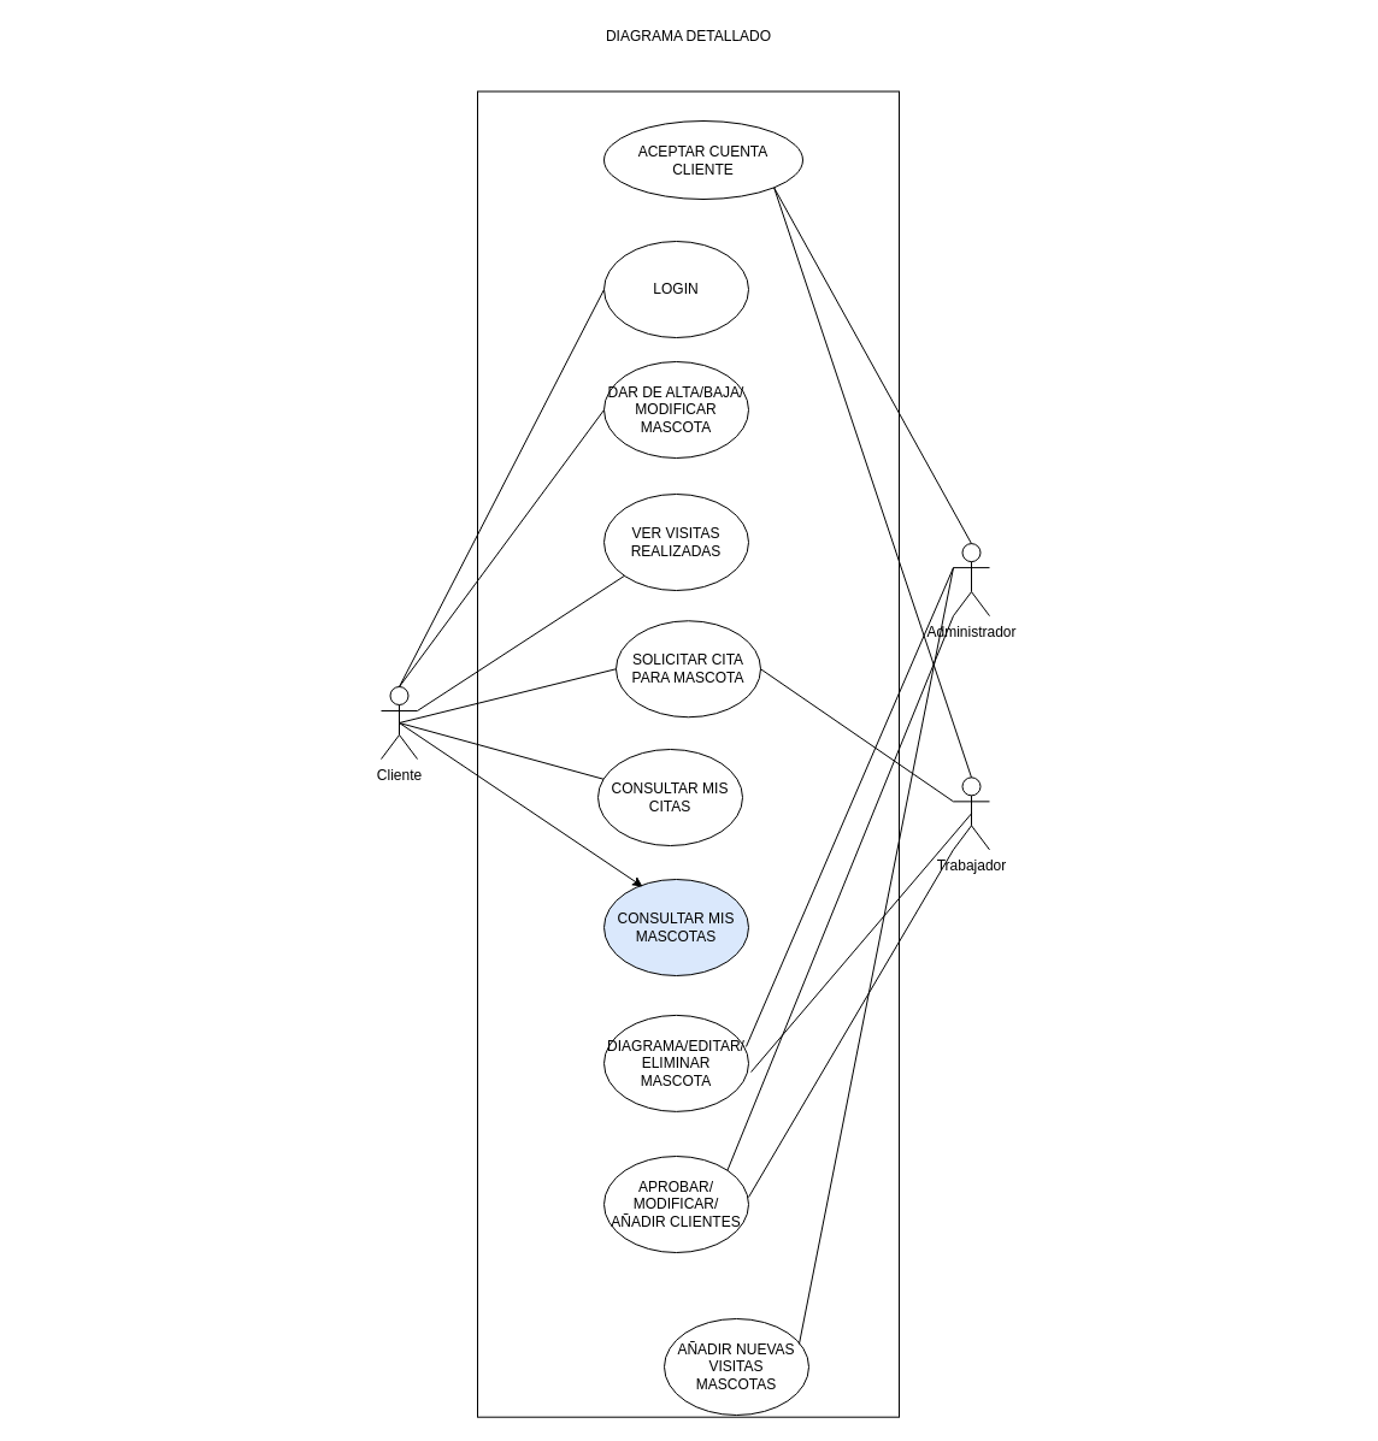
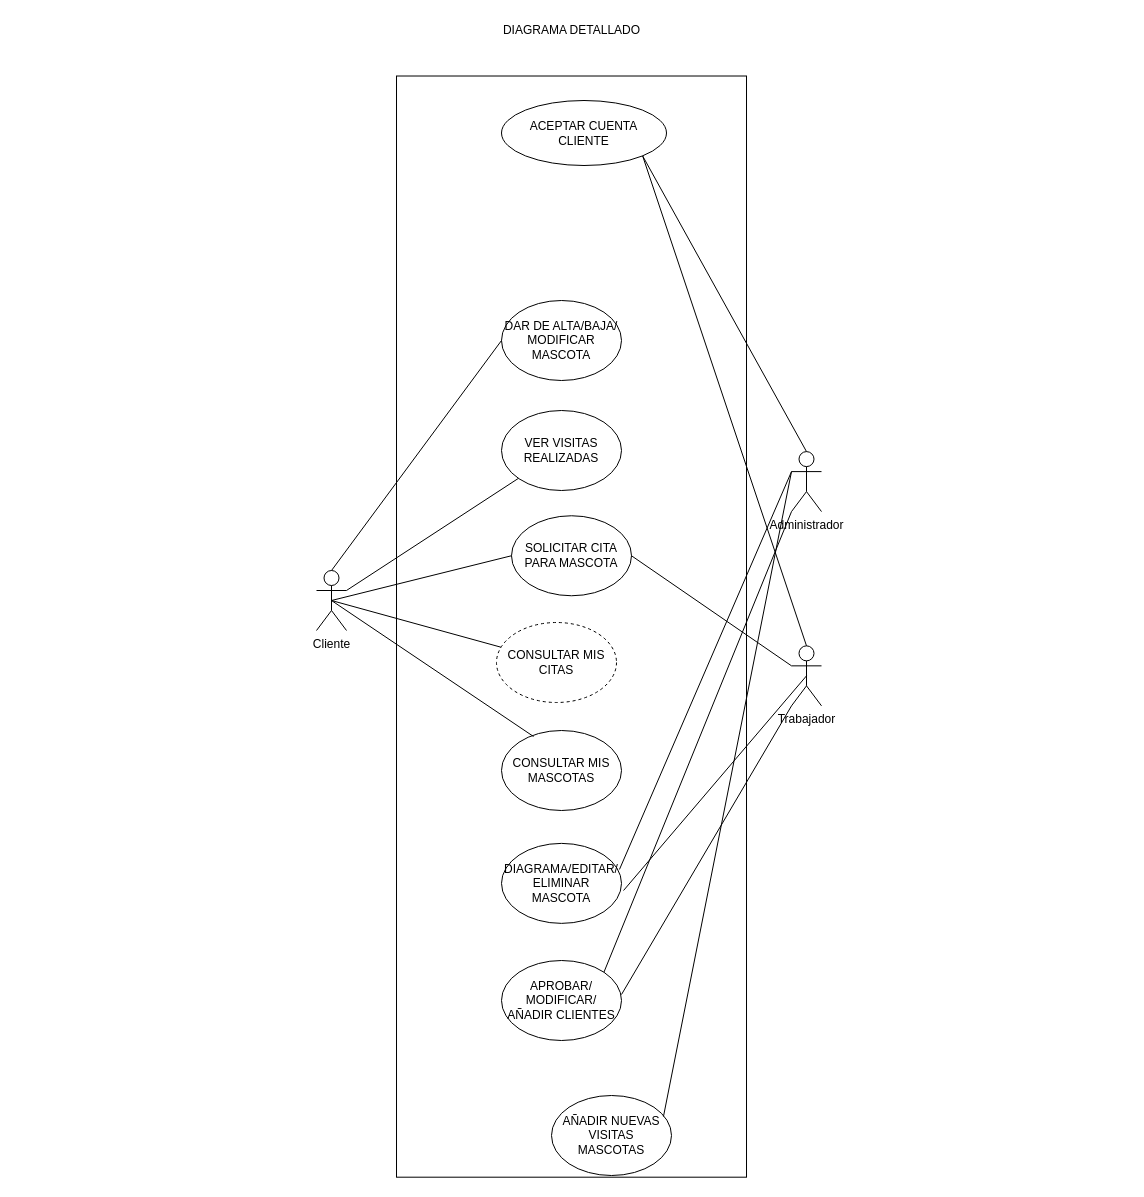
  <mxCell id="0" />
  <mxCell id="1" parent="0" />
  <mxCell id="2" value="" style="rounded=0;whiteSpace=wrap;html=1;rotation=90;" vertex="1" parent="1"><mxGeometry x="20.42" y="451.1" width="1101.18" height="350" as="geometry" /></mxCell>
  <mxCell id="3" value="DIAGRAMA DETALLADO" style="text;html=1;align=center;verticalAlign=middle;resizable=0;points=[];autosize=1;strokeColor=none;fillColor=none;" vertex="1" parent="1"><mxGeometry x="496" y="20" width="150" height="20" as="geometry" /></mxCell>
  <mxCell id="4" value="&lt;font style=&quot;vertical-align: inherit;&quot;&gt;&lt;font style=&quot;vertical-align: inherit;&quot;&gt;Trabajador&lt;/font&gt;&lt;/font&gt;" style="shape=umlActor;verticalLabelPosition=bottom;verticalAlign=top;html=1;outlineConnect=0;" vertex="1" parent="1"><mxGeometry x="791" y="645.35" width="30" height="60" as="geometry" /></mxCell>
  <mxCell id="5" value="&lt;font style=&quot;vertical-align: inherit;&quot;&gt;&lt;font style=&quot;vertical-align: inherit;&quot;&gt;Cliente&lt;br&gt;&lt;/font&gt;&lt;/font&gt;" style="shape=umlActor;verticalLabelPosition=bottom;verticalAlign=top;html=1;outlineConnect=0;" vertex="1" parent="1"><mxGeometry x="316" y="570" width="30" height="60" as="geometry" /></mxCell>
  <mxCell id="6" value="&lt;font style=&quot;vertical-align: inherit;&quot;&gt;&lt;font style=&quot;vertical-align: inherit;&quot;&gt;Administrador&lt;/font&gt;&lt;/font&gt;" style="shape=umlActor;verticalLabelPosition=bottom;verticalAlign=top;html=1;outlineConnect=0;" vertex="1" parent="1"><mxGeometry x="791" y="451.1" width="30" height="60" as="geometry" /></mxCell>
  <mxCell id="7" value="ACEPTAR CUENTA&lt;br&gt;CLIENTE" style="ellipse;whiteSpace=wrap;html=1;" vertex="1" parent="1"><mxGeometry x="501" y="100" width="165" height="65" as="geometry" /></mxCell>
  <mxCell id="8" value="" style="endArrow=none;html=1;rounded=0;shadow=0;exitX=0.5;exitY=0;exitDx=0;exitDy=0;exitPerimeter=0;entryX=1;entryY=1;entryDx=0;entryDy=0;" edge="1" parent="1" source="6" target="7"><mxGeometry width="50" height="50" relative="1" as="geometry"><mxPoint x="791" y="360" as="sourcePoint" /><mxPoint x="841" y="310" as="targetPoint" /></mxGeometry></mxCell>
  <mxCell id="9" value="" style="endArrow=none;html=1;rounded=0;shadow=0;entryX=1;entryY=1;entryDx=0;entryDy=0;exitX=0.5;exitY=0;exitDx=0;exitDy=0;exitPerimeter=0;" edge="1" parent="1" source="4" target="7"><mxGeometry width="50" height="50" relative="1" as="geometry"><mxPoint x="571" y="470" as="sourcePoint" /><mxPoint x="621" y="420" as="targetPoint" /></mxGeometry></mxCell>
- <mxCell id="10" value="LOGIN" style="ellipse;whiteSpace=wrap;html=1;" vertex="1" parent="1"><mxGeometry x="501" y="200" width="120" height="80" as="geometry" /></mxCell>
- <mxCell id="11" value="" style="endArrow=none;html=1;rounded=0;shadow=0;exitX=0.5;exitY=0;exitDx=0;exitDy=0;exitPerimeter=0;entryX=0;entryY=0.5;entryDx=0;entryDy=0;" edge="1" parent="1" source="5" target="10"><mxGeometry width="50" height="50" relative="1" as="geometry"><mxPoint x="331" y="370" as="sourcePoint" /><mxPoint x="381" y="320" as="targetPoint" /></mxGeometry></mxCell>
  <mxCell id="12" value="DAR DE ALTA/BAJA/&lt;br&gt;MODIFICAR MASCOTA" style="ellipse;whiteSpace=wrap;html=1;" vertex="1" parent="1"><mxGeometry x="501" y="300" width="120" height="80" as="geometry" /></mxCell>
  <mxCell id="13" value="VER VISITAS REALIZADAS" style="ellipse;whiteSpace=wrap;html=1;" vertex="1" parent="1"><mxGeometry x="501" y="410" width="120" height="80" as="geometry" /></mxCell>
  <mxCell id="14" value="" style="endArrow=none;html=1;rounded=0;shadow=0;exitX=1;exitY=0.333;exitDx=0;exitDy=0;exitPerimeter=0;" edge="1" parent="1" source="5" target="13"><mxGeometry width="50" height="50" relative="1" as="geometry"><mxPoint x="451" y="740" as="sourcePoint" /><mxPoint x="501" y="690" as="targetPoint" /></mxGeometry></mxCell>
  <mxCell id="15" value="" style="endArrow=none;html=1;rounded=0;shadow=0;exitX=0.5;exitY=0;exitDx=0;exitDy=0;exitPerimeter=0;entryX=0;entryY=0.5;entryDx=0;entryDy=0;" edge="1" parent="1" source="5" target="12"><mxGeometry width="50" height="50" relative="1" as="geometry"><mxPoint x="465" y="750" as="sourcePoint" /><mxPoint x="515" y="700" as="targetPoint" /></mxGeometry></mxCell>
  <mxCell id="16" value="SOLICITAR CITA PARA MASCOTA" style="ellipse;whiteSpace=wrap;html=1;" vertex="1" parent="1"><mxGeometry x="511" y="515.25" width="120" height="80" as="geometry" /></mxCell>
- <mxCell id="17" value="CONSULTAR MIS CITAS" style="ellipse;whiteSpace=wrap;html=1;" vertex="1" parent="1"><mxGeometry x="496" y="622" width="120" height="80" as="geometry" /></mxCell>
- <mxCell id="18" value="CONSULTAR MIS MASCOTAS" style="ellipse;whiteSpace=wrap;html=1;fillColor=#dae8fc;" vertex="1" parent="1"><mxGeometry x="501" y="730" width="120" height="80" as="geometry" /></mxCell>
+ <mxCell id="17" value="CONSULTAR MIS CITAS" style="ellipse;whiteSpace=wrap;html=1;dashed=1;" vertex="1" parent="1"><mxGeometry x="496" y="622" width="120" height="80" as="geometry" /></mxCell>
+ <mxCell id="18" value="CONSULTAR MIS MASCOTAS" style="ellipse;whiteSpace=wrap;html=1;" vertex="1" parent="1"><mxGeometry x="501" y="730" width="120" height="80" as="geometry" /></mxCell>
  <mxCell id="19" value="" style="endArrow=none;html=1;rounded=0;shadow=0;exitX=1;exitY=0.5;exitDx=0;exitDy=0;entryX=0;entryY=0.333;entryDx=0;entryDy=0;entryPerimeter=0;" edge="1" parent="1" source="16" target="4"><mxGeometry width="50" height="50" relative="1" as="geometry"><mxPoint x="660" y="732" as="sourcePoint" /><mxPoint x="710" y="682" as="targetPoint" /></mxGeometry></mxCell>
  <mxCell id="20" value="" style="endArrow=none;html=1;rounded=0;shadow=0;exitX=0.5;exitY=0.5;exitDx=0;exitDy=0;exitPerimeter=0;entryX=0;entryY=0.5;entryDx=0;entryDy=0;" edge="1" parent="1" source="5" target="16"><mxGeometry width="50" height="50" relative="1" as="geometry"><mxPoint x="651" y="870" as="sourcePoint" /><mxPoint x="701" y="820" as="targetPoint" /></mxGeometry></mxCell>
  <mxCell id="21" value="" style="endArrow=none;html=1;rounded=0;shadow=0;exitX=0.5;exitY=0.5;exitDx=0;exitDy=0;exitPerimeter=0;" edge="1" parent="1" source="5" target="17"><mxGeometry width="50" height="50" relative="1" as="geometry"><mxPoint x="371" y="892" as="sourcePoint" /><mxPoint x="421" y="842" as="targetPoint" /></mxGeometry></mxCell>
- <mxCell id="22" value="" style="endArrow=classic;html=1;rounded=0;shadow=0;entryX=0.267;entryY=0.075;entryDx=0;entryDy=0;entryPerimeter=0;exitX=0.5;exitY=0.5;exitDx=0;exitDy=0;exitPerimeter=0;" edge="1" parent="1" source="5" target="18"><mxGeometry width="50" height="50" relative="1" as="geometry"><mxPoint x="440" y="950" as="sourcePoint" /><mxPoint x="490" y="900" as="targetPoint" /></mxGeometry></mxCell>
+ <mxCell id="22" value="" style="endArrow=none;html=1;rounded=0;shadow=0;entryX=0.267;entryY=0.075;entryDx=0;entryDy=0;entryPerimeter=0;exitX=0.5;exitY=0.5;exitDx=0;exitDy=0;exitPerimeter=0;" edge="1" parent="1" source="5" target="18"><mxGeometry width="50" height="50" relative="1" as="geometry"><mxPoint x="440" y="950" as="sourcePoint" /><mxPoint x="490" y="900" as="targetPoint" /></mxGeometry></mxCell>
  <mxCell id="23" value="DIAGRAMA/EDITAR/&lt;br&gt;ELIMINAR MASCOTA" style="ellipse;whiteSpace=wrap;html=1;" vertex="1" parent="1"><mxGeometry x="501" y="842.88" width="120" height="80" as="geometry" /></mxCell>
  <mxCell id="24" value="APROBAR/&lt;br&gt;MODIFICAR/&lt;br&gt;AÑADIR CLIENTES" style="ellipse;whiteSpace=wrap;html=1;" vertex="1" parent="1"><mxGeometry x="501" y="960" width="120" height="80" as="geometry" /></mxCell>
  <mxCell id="25" value="" style="endArrow=none;html=1;rounded=0;shadow=0;exitX=0.983;exitY=0.326;exitDx=0;exitDy=0;exitPerimeter=0;entryX=0;entryY=0.333;entryDx=0;entryDy=0;entryPerimeter=0;" edge="1" parent="1" source="23" target="6"><mxGeometry width="50" height="50" relative="1" as="geometry"><mxPoint x="646" y="860" as="sourcePoint" /><mxPoint x="696" y="810" as="targetPoint" /></mxGeometry></mxCell>
  <mxCell id="26" value="" style="endArrow=none;html=1;rounded=0;shadow=0;exitX=1.017;exitY=0.589;exitDx=0;exitDy=0;exitPerimeter=0;entryX=0.5;entryY=0.5;entryDx=0;entryDy=0;entryPerimeter=0;" edge="1" parent="1" source="23" target="4"><mxGeometry width="50" height="50" relative="1" as="geometry"><mxPoint x="701" y="922.88" as="sourcePoint" /><mxPoint x="751" y="872.88" as="targetPoint" /></mxGeometry></mxCell>
  <mxCell id="27" value="" style="endArrow=none;html=1;rounded=0;shadow=0;exitX=1;exitY=0;exitDx=0;exitDy=0;entryX=0;entryY=1;entryDx=0;entryDy=0;entryPerimeter=0;" edge="1" parent="1" source="24" target="6"><mxGeometry width="50" height="50" relative="1" as="geometry"><mxPoint x="646" y="972.88" as="sourcePoint" /><mxPoint x="696" y="922.88" as="targetPoint" /></mxGeometry></mxCell>
  <mxCell id="28" value="" style="endArrow=none;html=1;rounded=0;shadow=0;exitX=1;exitY=0.425;exitDx=0;exitDy=0;exitPerimeter=0;entryX=0;entryY=1;entryDx=0;entryDy=0;entryPerimeter=0;" edge="1" parent="1" source="24" target="4"><mxGeometry width="50" height="50" relative="1" as="geometry"><mxPoint x="681" y="972.88" as="sourcePoint" /><mxPoint x="731" y="922.88" as="targetPoint" /></mxGeometry></mxCell>
  <mxCell id="29" value="AÑADIR NUEVAS VISITAS &lt;br&gt;MASCOTAS" style="ellipse;whiteSpace=wrap;html=1;" vertex="1" parent="1"><mxGeometry x="551" y="1095" width="120" height="80" as="geometry" /></mxCell>
  <mxCell id="30" value="" style="endArrow=none;html=1;rounded=0;shadow=0;exitX=0.933;exitY=0.263;exitDx=0;exitDy=0;exitPerimeter=0;entryX=0;entryY=0.333;entryDx=0;entryDy=0;entryPerimeter=0;" edge="1" parent="1" source="29" target="6"><mxGeometry width="50" height="50" relative="1" as="geometry"><mxPoint x="681" y="1050" as="sourcePoint" /><mxPoint x="731" y="1000" as="targetPoint" /></mxGeometry></mxCell>
